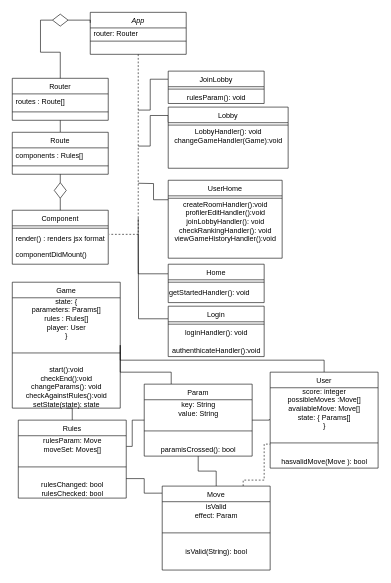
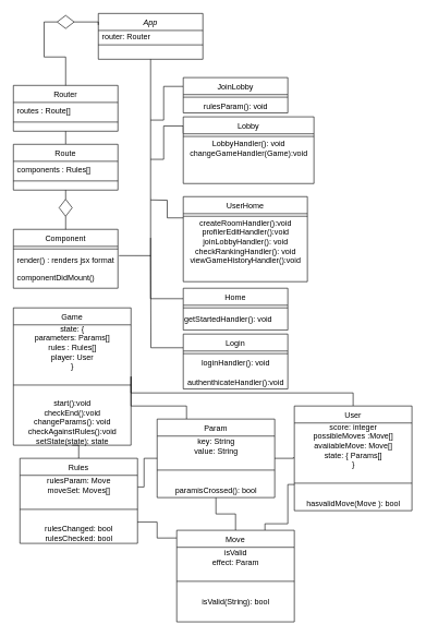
  <mxCell id="0" />
  <mxCell id="1" parent="0" />
- <mxCell id="2" style="edgeStyle=orthogonalEdgeStyle;rounded=0;orthogonalLoop=1;jettySize=auto;html=1;exitX=0.5;exitY=1;exitDx=0;exitDy=0;entryX=1.01;entryY=0.238;entryDx=0;entryDy=0;entryPerimeter=0;endArrow=none;endFill=0;dashed=1;" edge="1" parent="1" source="3" target="14"><mxGeometry relative="1" as="geometry" /></mxCell>
+ <mxCell id="2" style="edgeStyle=orthogonalEdgeStyle;rounded=0;orthogonalLoop=1;jettySize=auto;html=1;exitX=0.5;exitY=1;exitDx=0;exitDy=0;entryX=1.01;entryY=0.238;entryDx=0;entryDy=0;entryPerimeter=0;endArrow=none;endFill=0;" edge="1" parent="1" source="3" target="14"><mxGeometry relative="1" as="geometry" /></mxCell>
  <mxCell id="3" value="App" style="swimlane;fontStyle=2;align=center;verticalAlign=top;childLayout=stackLayout;horizontal=1;startSize=26;horizontalStack=0;resizeParent=1;resizeLast=0;collapsible=1;marginBottom=0;rounded=0;shadow=0;strokeWidth=1;" parent="1" vertex="1"><mxGeometry x="150" y="20" width="160" height="70" as="geometry"><mxRectangle x="230" y="140" width="160" height="26" as="alternateBounds" /></mxGeometry></mxCell>
  <mxCell id="4" value="" style="line;html=1;strokeWidth=1;align=left;verticalAlign=middle;spacingTop=-1;spacingLeft=3;spacingRight=3;rotatable=0;labelPosition=right;points=[];portConstraint=eastwest;" parent="3" vertex="1"><mxGeometry y="26" width="160" height="44" as="geometry" /></mxCell>
  <mxCell id="5" value="Router" style="swimlane;fontStyle=0;align=center;verticalAlign=top;childLayout=stackLayout;horizontal=1;startSize=26;horizontalStack=0;resizeParent=1;resizeLast=0;collapsible=1;marginBottom=0;rounded=0;shadow=0;strokeWidth=1;" parent="1" vertex="1"><mxGeometry x="20" y="130" width="160" height="70" as="geometry"><mxRectangle x="130" y="380" width="160" height="26" as="alternateBounds" /></mxGeometry></mxCell>
  <mxCell id="6" value="routes : Route[]" style="text;align=left;verticalAlign=top;spacingLeft=4;spacingRight=4;overflow=hidden;rotatable=0;points=[[0,0.5],[1,0.5]];portConstraint=eastwest;" parent="5" vertex="1"><mxGeometry y="26" width="160" height="26" as="geometry" /></mxCell>
  <mxCell id="7" value="" style="line;html=1;strokeWidth=1;align=left;verticalAlign=middle;spacingTop=-1;spacingLeft=3;spacingRight=3;rotatable=0;labelPosition=right;points=[];portConstraint=eastwest;" parent="5" vertex="1"><mxGeometry y="52" width="160" height="8" as="geometry" /></mxCell>
  <mxCell id="8" style="edgeStyle=orthogonalEdgeStyle;rounded=0;orthogonalLoop=1;jettySize=auto;html=1;exitX=0.5;exitY=0;exitDx=0;exitDy=0;entryX=0.5;entryY=1;entryDx=0;entryDy=0;endArrow=none;endFill=0;" edge="1" parent="1" source="9" target="5"><mxGeometry relative="1" as="geometry" /></mxCell>
  <mxCell id="9" value="Route" style="swimlane;fontStyle=0;align=center;verticalAlign=top;childLayout=stackLayout;horizontal=1;startSize=26;horizontalStack=0;resizeParent=1;resizeLast=0;collapsible=1;marginBottom=0;rounded=0;shadow=0;strokeWidth=1;" parent="1" vertex="1"><mxGeometry x="20" y="220" width="160" height="70" as="geometry"><mxRectangle x="340" y="380" width="170" height="26" as="alternateBounds" /></mxGeometry></mxCell>
  <mxCell id="10" value="components : Rules[]" style="text;align=left;verticalAlign=top;spacingLeft=4;spacingRight=4;overflow=hidden;rotatable=0;points=[[0,0.5],[1,0.5]];portConstraint=eastwest;" parent="9" vertex="1"><mxGeometry y="26" width="160" height="26" as="geometry" /></mxCell>
  <mxCell id="11" value="" style="line;html=1;strokeWidth=1;align=left;verticalAlign=middle;spacingTop=-1;spacingLeft=3;spacingRight=3;rotatable=0;labelPosition=right;points=[];portConstraint=eastwest;" parent="9" vertex="1"><mxGeometry y="52" width="160" height="8" as="geometry" /></mxCell>
  <mxCell id="12" value="Component" style="swimlane;fontStyle=0;align=center;verticalAlign=top;childLayout=stackLayout;horizontal=1;startSize=26;horizontalStack=0;resizeParent=1;resizeLast=0;collapsible=1;marginBottom=0;rounded=0;shadow=0;strokeWidth=1;" vertex="1" parent="1"><mxGeometry x="20" y="350" width="160" height="90" as="geometry"><mxRectangle x="340" y="380" width="170" height="26" as="alternateBounds" /></mxGeometry></mxCell>
  <mxCell id="13" value="" style="line;html=1;strokeWidth=1;align=left;verticalAlign=middle;spacingTop=-1;spacingLeft=3;spacingRight=3;rotatable=0;labelPosition=right;points=[];portConstraint=eastwest;" vertex="1" parent="12"><mxGeometry y="26" width="160" height="8" as="geometry" /></mxCell>
  <mxCell id="14" value="render() : renders jsx format " style="text;align=left;verticalAlign=top;spacingLeft=4;spacingRight=4;overflow=hidden;rotatable=0;points=[[0,0.5],[1,0.5]];portConstraint=eastwest;" vertex="1" parent="12"><mxGeometry y="34" width="160" height="26" as="geometry" /></mxCell>
  <mxCell id="15" value="componentDidMount()" style="text;align=left;verticalAlign=top;spacingLeft=4;spacingRight=4;overflow=hidden;rotatable=0;points=[[0,0.5],[1,0.5]];portConstraint=eastwest;" vertex="1" parent="12"><mxGeometry y="60" width="160" height="26" as="geometry" /></mxCell>
  <mxCell id="16" value="" style="rhombus;whiteSpace=wrap;html=1;" vertex="1" parent="1"><mxGeometry x="90" y="304" width="20" height="26" as="geometry" /></mxCell>
  <mxCell id="17" value="" style="endArrow=none;html=1;entryX=0.5;entryY=1;entryDx=0;entryDy=0;exitX=0.5;exitY=0;exitDx=0;exitDy=0;" edge="1" parent="1" source="12" target="16"><mxGeometry width="50" height="50" relative="1" as="geometry"><mxPoint x="160" y="370" as="sourcePoint" /><mxPoint x="210" y="320" as="targetPoint" /></mxGeometry></mxCell>
  <mxCell id="18" value="" style="endArrow=none;html=1;exitX=0.5;exitY=0;exitDx=0;exitDy=0;entryX=0.5;entryY=1;entryDx=0;entryDy=0;" edge="1" parent="1" source="16" target="9"><mxGeometry width="50" height="50" relative="1" as="geometry"><mxPoint x="100" y="300" as="sourcePoint" /><mxPoint x="200" y="320" as="targetPoint" /></mxGeometry></mxCell>
  <mxCell id="19" style="edgeStyle=orthogonalEdgeStyle;rounded=0;orthogonalLoop=1;jettySize=auto;html=1;exitX=0;exitY=0.25;exitDx=0;exitDy=0;endArrow=none;endFill=0;" edge="1" parent="1" source="20"><mxGeometry relative="1" as="geometry"><mxPoint x="230" y="305" as="targetPoint" /></mxGeometry></mxCell>
  <mxCell id="20" value="UserHome" style="swimlane;fontStyle=0;align=center;verticalAlign=top;childLayout=stackLayout;horizontal=1;startSize=26;horizontalStack=0;resizeParent=1;resizeLast=0;collapsible=1;marginBottom=0;rounded=0;shadow=0;strokeWidth=1;" vertex="1" parent="1"><mxGeometry x="280" y="300" width="190" height="130" as="geometry"><mxRectangle x="340" y="380" width="170" height="26" as="alternateBounds" /></mxGeometry></mxCell>
  <mxCell id="21" value="" style="line;html=1;strokeWidth=1;align=left;verticalAlign=middle;spacingTop=-1;spacingLeft=3;spacingRight=3;rotatable=0;labelPosition=right;points=[];portConstraint=eastwest;" vertex="1" parent="20"><mxGeometry y="26" width="190" height="8" as="geometry" /></mxCell>
  <mxCell id="22" value="createRoomHandler():void&lt;br&gt;profilerEditHandler():void&lt;br&gt;joinLobbyHandler(): void&lt;br&gt;checkRankingHandler(): void&lt;br&gt;viewGameHistoryHandler():void" style="text;html=1;align=center;verticalAlign=middle;resizable=0;points=[];autosize=1;" vertex="1" parent="20"><mxGeometry y="34" width="190" height="70" as="geometry" /></mxCell>
  <mxCell id="23" style="edgeStyle=orthogonalEdgeStyle;rounded=0;orthogonalLoop=1;jettySize=auto;html=1;exitX=0;exitY=0.25;exitDx=0;exitDy=0;endArrow=none;endFill=0;" edge="1" parent="1" source="24"><mxGeometry relative="1" as="geometry"><mxPoint x="230" y="363" as="targetPoint" /><Array as="points"><mxPoint x="230" y="456" /></Array></mxGeometry></mxCell>
  <mxCell id="24" value="Home" style="swimlane;fontStyle=0;align=center;verticalAlign=top;childLayout=stackLayout;horizontal=1;startSize=26;horizontalStack=0;resizeParent=1;resizeLast=0;collapsible=1;marginBottom=0;rounded=0;shadow=0;strokeWidth=1;" vertex="1" parent="1"><mxGeometry x="280" y="440" width="160" height="64" as="geometry"><mxRectangle x="340" y="380" width="170" height="26" as="alternateBounds" /></mxGeometry></mxCell>
  <mxCell id="25" value="" style="line;html=1;strokeWidth=1;align=left;verticalAlign=middle;spacingTop=-1;spacingLeft=3;spacingRight=3;rotatable=0;labelPosition=right;points=[];portConstraint=eastwest;" vertex="1" parent="24"><mxGeometry y="26" width="160" height="8" as="geometry" /></mxCell>
  <mxCell id="26" value="getStartedHandler(): void" style="text;html=1;" vertex="1" parent="24"><mxGeometry y="34" width="160" height="30" as="geometry" /></mxCell>
  <mxCell id="27" style="edgeStyle=orthogonalEdgeStyle;rounded=0;orthogonalLoop=1;jettySize=auto;html=1;exitX=0;exitY=0.25;exitDx=0;exitDy=0;endArrow=none;endFill=0;" edge="1" parent="1" source="28"><mxGeometry relative="1" as="geometry"><mxPoint x="230" y="390" as="targetPoint" /></mxGeometry></mxCell>
  <mxCell id="28" value="Login" style="swimlane;fontStyle=0;align=center;verticalAlign=top;childLayout=stackLayout;horizontal=1;startSize=26;horizontalStack=0;resizeParent=1;resizeLast=0;collapsible=1;marginBottom=0;rounded=0;shadow=0;strokeWidth=1;" vertex="1" parent="1"><mxGeometry x="280" y="510" width="160" height="84" as="geometry"><mxRectangle x="340" y="380" width="170" height="26" as="alternateBounds" /></mxGeometry></mxCell>
  <mxCell id="29" value="" style="line;html=1;strokeWidth=1;align=left;verticalAlign=middle;spacingTop=-1;spacingLeft=3;spacingRight=3;rotatable=0;labelPosition=right;points=[];portConstraint=eastwest;" vertex="1" parent="28"><mxGeometry y="26" width="160" height="8" as="geometry" /></mxCell>
  <mxCell id="30" value="loginHandler(): void&lt;br&gt;&lt;br&gt;authenthicateHandler():void" style="text;html=1;align=center;verticalAlign=middle;resizable=0;points=[];autosize=1;" vertex="1" parent="28"><mxGeometry y="34" width="160" height="50" as="geometry" /></mxCell>
  <mxCell id="31" style="edgeStyle=orthogonalEdgeStyle;rounded=0;orthogonalLoop=1;jettySize=auto;html=1;exitX=0;exitY=0.25;exitDx=0;exitDy=0;endArrow=none;endFill=0;" edge="1" parent="1" source="32"><mxGeometry relative="1" as="geometry"><mxPoint x="230" y="243" as="targetPoint" /><Array as="points"><mxPoint x="250" y="192" /><mxPoint x="250" y="243" /></Array></mxGeometry></mxCell>
  <mxCell id="32" value="Lobby" style="swimlane;fontStyle=0;align=center;verticalAlign=top;childLayout=stackLayout;horizontal=1;startSize=26;horizontalStack=0;resizeParent=1;resizeLast=0;collapsible=1;marginBottom=0;rounded=0;shadow=0;strokeWidth=1;" vertex="1" parent="1"><mxGeometry x="280" y="178" width="200" height="102" as="geometry"><mxRectangle x="340" y="380" width="170" height="26" as="alternateBounds" /></mxGeometry></mxCell>
  <mxCell id="33" value="" style="line;html=1;strokeWidth=1;align=left;verticalAlign=middle;spacingTop=-1;spacingLeft=3;spacingRight=3;rotatable=0;labelPosition=right;points=[];portConstraint=eastwest;" vertex="1" parent="32"><mxGeometry y="26" width="200" height="8" as="geometry" /></mxCell>
  <mxCell id="34" value="LobbyHandler(): void&lt;br&gt;changeGameHandler(Game):void" style="text;html=1;align=center;verticalAlign=middle;resizable=0;points=[];autosize=1;" vertex="1" parent="32"><mxGeometry y="34" width="200" height="30" as="geometry" /></mxCell>
  <mxCell id="35" style="edgeStyle=orthogonalEdgeStyle;rounded=0;orthogonalLoop=1;jettySize=auto;html=1;exitX=0;exitY=0.25;exitDx=0;exitDy=0;endArrow=none;endFill=0;" edge="1" parent="1" source="36"><mxGeometry relative="1" as="geometry"><mxPoint x="230" y="183" as="targetPoint" /><Array as="points"><mxPoint x="250" y="132" /><mxPoint x="250" y="183" /></Array></mxGeometry></mxCell>
  <mxCell id="36" value="JoinLobby" style="swimlane;fontStyle=0;align=center;verticalAlign=top;childLayout=stackLayout;horizontal=1;startSize=26;horizontalStack=0;resizeParent=1;resizeLast=0;collapsible=1;marginBottom=0;rounded=0;shadow=0;strokeWidth=1;" vertex="1" parent="1"><mxGeometry x="280" y="118" width="160" height="54" as="geometry"><mxRectangle x="340" y="380" width="170" height="26" as="alternateBounds" /></mxGeometry></mxCell>
  <mxCell id="37" value="" style="line;html=1;strokeWidth=1;align=left;verticalAlign=middle;spacingTop=-1;spacingLeft=3;spacingRight=3;rotatable=0;labelPosition=right;points=[];portConstraint=eastwest;" vertex="1" parent="36"><mxGeometry y="26" width="160" height="8" as="geometry" /></mxCell>
  <mxCell id="38" value="rulesParam(): void" style="text;html=1;align=center;verticalAlign=middle;resizable=0;points=[];autosize=1;" vertex="1" parent="36"><mxGeometry y="34" width="160" height="20" as="geometry" /></mxCell>
  <mxCell id="39" style="edgeStyle=orthogonalEdgeStyle;rounded=0;orthogonalLoop=1;jettySize=auto;html=1;exitX=0.5;exitY=0;exitDx=0;exitDy=0;entryX=0;entryY=0.25;entryDx=0;entryDy=0;endArrow=none;endFill=0;" edge="1" parent="1" source="41" target="3"><mxGeometry relative="1" as="geometry" /></mxCell>
  <mxCell id="40" style="edgeStyle=orthogonalEdgeStyle;rounded=0;orthogonalLoop=1;jettySize=auto;html=1;exitX=0.5;exitY=1;exitDx=0;exitDy=0;entryX=0.5;entryY=0;entryDx=0;entryDy=0;endArrow=none;endFill=0;" edge="1" parent="1" source="41" target="5"><mxGeometry relative="1" as="geometry" /></mxCell>
  <mxCell id="41" value="" style="rhombus;whiteSpace=wrap;html=1;rotation=90;" vertex="1" parent="1"><mxGeometry x="90" y="20" width="20" height="26" as="geometry" /></mxCell>
  <mxCell id="42" value="router: Router" style="text;align=left;verticalAlign=top;spacingLeft=4;spacingRight=4;overflow=hidden;rotatable=0;points=[[0,0.5],[1,0.5]];portConstraint=eastwest;" parent="1" vertex="1"><mxGeometry x="150" y="42" width="160" height="26" as="geometry" /></mxCell>
  <mxCell id="43" style="edgeStyle=orthogonalEdgeStyle;rounded=0;orthogonalLoop=1;jettySize=auto;html=1;exitX=1;exitY=0.5;exitDx=0;exitDy=0;entryX=0.25;entryY=0;entryDx=0;entryDy=0;endArrow=none;endFill=0;" edge="1" parent="1" source="45" target="51"><mxGeometry relative="1" as="geometry"><Array as="points"><mxPoint x="200" y="620" /><mxPoint x="285" y="620" /></Array></mxGeometry></mxCell>
  <mxCell id="44" style="edgeStyle=orthogonalEdgeStyle;rounded=0;orthogonalLoop=1;jettySize=auto;html=1;exitX=1;exitY=0.5;exitDx=0;exitDy=0;entryX=0.5;entryY=0;entryDx=0;entryDy=0;endArrow=none;endFill=0;" edge="1" parent="1" source="45" target="61"><mxGeometry relative="1" as="geometry"><Array as="points"><mxPoint x="200" y="600" /><mxPoint x="540" y="600" /></Array></mxGeometry></mxCell>
  <mxCell id="45" value="Game" style="swimlane;fontStyle=0;align=center;verticalAlign=top;childLayout=stackLayout;horizontal=1;startSize=26;horizontalStack=0;resizeParent=1;resizeLast=0;collapsible=1;marginBottom=0;rounded=0;shadow=0;strokeWidth=1;" vertex="1" parent="1"><mxGeometry x="20" y="470" width="180" height="210" as="geometry"><mxRectangle x="340" y="380" width="170" height="26" as="alternateBounds" /></mxGeometry></mxCell>
  <mxCell id="46" value="state: {&lt;br&gt;parameters: Params[]&lt;br&gt;rules : Rules[]&lt;br&gt;player: User&lt;br&gt;}" style="text;html=1;align=center;verticalAlign=middle;resizable=0;points=[];autosize=1;" vertex="1" parent="45"><mxGeometry y="26" width="180" height="70" as="geometry" /></mxCell>
  <mxCell id="47" value="" style="line;html=1;strokeWidth=1;align=left;verticalAlign=middle;spacingTop=-1;spacingLeft=3;spacingRight=3;rotatable=0;labelPosition=right;points=[];portConstraint=eastwest;" vertex="1" parent="45"><mxGeometry y="96" width="180" height="44" as="geometry" /></mxCell>
  <mxCell id="48" value="start():void&lt;br&gt;checkEnd():void&lt;br&gt;changeParams(): void&lt;br&gt;checkAgainstRules():void&lt;br&gt;setState(state): state" style="text;html=1;align=center;verticalAlign=middle;resizable=0;points=[];autosize=1;" vertex="1" parent="45"><mxGeometry y="140" width="180" height="70" as="geometry" /></mxCell>
  <mxCell id="49" style="edgeStyle=orthogonalEdgeStyle;rounded=0;orthogonalLoop=1;jettySize=auto;html=1;exitX=1;exitY=0.5;exitDx=0;exitDy=0;entryX=-0.007;entryY=0.746;entryDx=0;entryDy=0;entryPerimeter=0;endArrow=none;endFill=0;" edge="1" parent="1" source="51" target="62"><mxGeometry relative="1" as="geometry" /></mxCell>
  <mxCell id="50" style="edgeStyle=orthogonalEdgeStyle;rounded=0;orthogonalLoop=1;jettySize=auto;html=1;exitX=0;exitY=0.5;exitDx=0;exitDy=0;entryX=1.002;entryY=0.593;entryDx=0;entryDy=0;entryPerimeter=0;endArrow=none;endFill=0;" edge="1" parent="1" source="51" target="58"><mxGeometry relative="1" as="geometry" /></mxCell>
  <mxCell id="51" value="Param" style="swimlane;fontStyle=0;align=center;verticalAlign=top;childLayout=stackLayout;horizontal=1;startSize=26;horizontalStack=0;resizeParent=1;resizeLast=0;collapsible=1;marginBottom=0;rounded=0;shadow=0;strokeWidth=1;" vertex="1" parent="1"><mxGeometry x="240" y="640" width="180" height="120" as="geometry"><mxRectangle x="340" y="380" width="170" height="26" as="alternateBounds" /></mxGeometry></mxCell>
  <mxCell id="52" value="key: String&lt;br&gt;value: String" style="text;html=1;align=center;verticalAlign=middle;resizable=0;points=[];autosize=1;" vertex="1" parent="51"><mxGeometry y="26" width="180" height="30" as="geometry" /></mxCell>
  <mxCell id="53" value="" style="line;html=1;strokeWidth=1;align=left;verticalAlign=middle;spacingTop=-1;spacingLeft=3;spacingRight=3;rotatable=0;labelPosition=right;points=[];portConstraint=eastwest;" vertex="1" parent="51"><mxGeometry y="56" width="180" height="44" as="geometry" /></mxCell>
  <mxCell id="54" value="paramisCrossed(): bool" style="text;html=1;align=center;verticalAlign=middle;resizable=0;points=[];autosize=1;" vertex="1" parent="51"><mxGeometry y="100" width="180" height="20" as="geometry" /></mxCell>
  <mxCell id="55" style="edgeStyle=orthogonalEdgeStyle;rounded=0;orthogonalLoop=1;jettySize=auto;html=1;exitX=1;exitY=0.75;exitDx=0;exitDy=0;entryX=0.002;entryY=0.084;entryDx=0;entryDy=0;entryPerimeter=0;endArrow=none;endFill=0;" edge="1" parent="1" source="57" target="67"><mxGeometry relative="1" as="geometry" /></mxCell>
  <mxCell id="56" style="edgeStyle=orthogonalEdgeStyle;rounded=0;orthogonalLoop=1;jettySize=auto;html=1;exitX=0.5;exitY=0;exitDx=0;exitDy=0;endArrow=none;endFill=0;" edge="1" parent="1" source="57" target="45"><mxGeometry relative="1" as="geometry" /></mxCell>
  <mxCell id="57" value="Rules" style="swimlane;fontStyle=0;align=center;verticalAlign=top;childLayout=stackLayout;horizontal=1;startSize=26;horizontalStack=0;resizeParent=1;resizeLast=0;collapsible=1;marginBottom=0;rounded=0;shadow=0;strokeWidth=1;" vertex="1" parent="1"><mxGeometry x="30" y="700" width="180" height="130" as="geometry"><mxRectangle x="340" y="380" width="170" height="26" as="alternateBounds" /></mxGeometry></mxCell>
  <mxCell id="58" value="rulesParam: Move&lt;br&gt;moveSet: Moves[]" style="text;html=1;align=center;verticalAlign=middle;resizable=0;points=[];autosize=1;" vertex="1" parent="57"><mxGeometry y="26" width="180" height="30" as="geometry" /></mxCell>
  <mxCell id="59" value="" style="line;html=1;strokeWidth=1;align=left;verticalAlign=middle;spacingTop=-1;spacingLeft=3;spacingRight=3;rotatable=0;labelPosition=right;points=[];portConstraint=eastwest;" vertex="1" parent="57"><mxGeometry y="56" width="180" height="44" as="geometry" /></mxCell>
  <mxCell id="60" value="rulesChanged: bool&lt;br&gt;rulesChecked: bool" style="text;html=1;align=center;verticalAlign=middle;resizable=0;points=[];autosize=1;" vertex="1" parent="57"><mxGeometry y="100" width="180" height="30" as="geometry" /></mxCell>
  <mxCell id="61" value="User" style="swimlane;fontStyle=0;align=center;verticalAlign=top;childLayout=stackLayout;horizontal=1;startSize=26;horizontalStack=0;resizeParent=1;resizeLast=0;collapsible=1;marginBottom=0;rounded=0;shadow=0;strokeWidth=1;" vertex="1" parent="1"><mxGeometry x="450" y="620" width="180" height="160" as="geometry"><mxRectangle x="340" y="380" width="170" height="26" as="alternateBounds" /></mxGeometry></mxCell>
  <mxCell id="62" value="score: integer&lt;br&gt;possibleMoves :Move[]&lt;br&gt;avaiiableMove: Move[]&lt;br&gt;state: { Params[]&lt;br&gt;}" style="text;html=1;align=center;verticalAlign=middle;resizable=0;points=[];autosize=1;" vertex="1" parent="61"><mxGeometry y="26" width="180" height="70" as="geometry" /></mxCell>
  <mxCell id="63" value="" style="line;html=1;strokeWidth=1;align=left;verticalAlign=middle;spacingTop=-1;spacingLeft=3;spacingRight=3;rotatable=0;labelPosition=right;points=[];portConstraint=eastwest;" vertex="1" parent="61"><mxGeometry y="96" width="180" height="44" as="geometry" /></mxCell>
  <mxCell id="64" value="hasvalidMove(Move ): bool" style="text;html=1;align=center;verticalAlign=middle;resizable=0;points=[];autosize=1;" vertex="1" parent="61"><mxGeometry y="140" width="180" height="20" as="geometry" /></mxCell>
  <mxCell id="65" style="edgeStyle=orthogonalEdgeStyle;rounded=0;orthogonalLoop=1;jettySize=auto;html=1;exitX=0.5;exitY=0;exitDx=0;exitDy=0;endArrow=none;endFill=0;" edge="1" parent="1" source="67" target="54"><mxGeometry relative="1" as="geometry" /></mxCell>
- <mxCell id="66" style="edgeStyle=orthogonalEdgeStyle;rounded=0;orthogonalLoop=1;jettySize=auto;html=1;exitX=0.75;exitY=0;exitDx=0;exitDy=0;entryX=0;entryY=0.75;entryDx=0;entryDy=0;endArrow=none;endFill=0;dashed=1;" edge="1" parent="1" source="67" target="61"><mxGeometry relative="1" as="geometry"><Array as="points"><mxPoint x="405" y="800" /><mxPoint x="440" y="800" /><mxPoint x="440" y="740" /></Array></mxGeometry></mxCell>
+ <mxCell id="66" style="edgeStyle=orthogonalEdgeStyle;rounded=0;orthogonalLoop=1;jettySize=auto;html=1;exitX=0.75;exitY=0;exitDx=0;exitDy=0;entryX=0;entryY=0.75;entryDx=0;entryDy=0;endArrow=none;endFill=0;" edge="1" parent="1" source="67" target="61"><mxGeometry relative="1" as="geometry"><Array as="points"><mxPoint x="405" y="800" /><mxPoint x="440" y="800" /><mxPoint x="440" y="740" /></Array></mxGeometry></mxCell>
  <mxCell id="67" value="Move" style="swimlane;fontStyle=0;align=center;verticalAlign=top;childLayout=stackLayout;horizontal=1;startSize=26;horizontalStack=0;resizeParent=1;resizeLast=0;collapsible=1;marginBottom=0;rounded=0;shadow=0;strokeWidth=1;" vertex="1" parent="1"><mxGeometry x="270" y="810" width="180" height="140" as="geometry"><mxRectangle x="340" y="380" width="170" height="26" as="alternateBounds" /></mxGeometry></mxCell>
  <mxCell id="68" value="isValid&lt;br&gt;effect: Param" style="text;html=1;align=center;verticalAlign=middle;resizable=0;points=[];autosize=1;" vertex="1" parent="67"><mxGeometry y="26" width="180" height="30" as="geometry" /></mxCell>
  <mxCell id="69" value="" style="line;html=1;strokeWidth=1;align=left;verticalAlign=middle;spacingTop=-1;spacingLeft=3;spacingRight=3;rotatable=0;labelPosition=right;points=[];portConstraint=eastwest;" vertex="1" parent="67"><mxGeometry y="56" width="180" height="44" as="geometry" /></mxCell>
  <mxCell id="70" value="isValid(String): bool" style="text;html=1;align=center;verticalAlign=middle;resizable=0;points=[];autosize=1;" vertex="1" parent="67"><mxGeometry y="100" width="180" height="20" as="geometry" /></mxCell>
